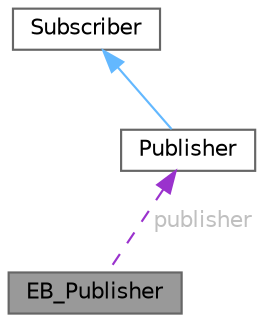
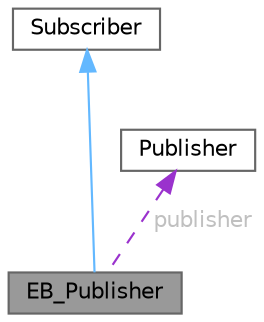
  digraph {
    node [color=gray40 fillcolor=white fontname=Helvetica fontsize=10 shape=box style=filled]
    edge [dir=back fontname=Helvetica fontsize=10 labelfontname=Helvetica labelfontsize=10]
    n1 [fillcolor=grey60 fontcolor=black height=0.2 label=EB_Publisher width=0.4]
    n2 [height=0.2 label=Subscriber width=0.4]
    n3 [height=0.2 label=Publisher width=0.4]
-   n2 -> n3 [color=steelblue1 style=solid]
+   n2 -> n1 [color=steelblue1 style=solid]
    n3 -> n1 [color=darkorchid3 fontcolor=grey label=" publisher" style=dashed]
  }
